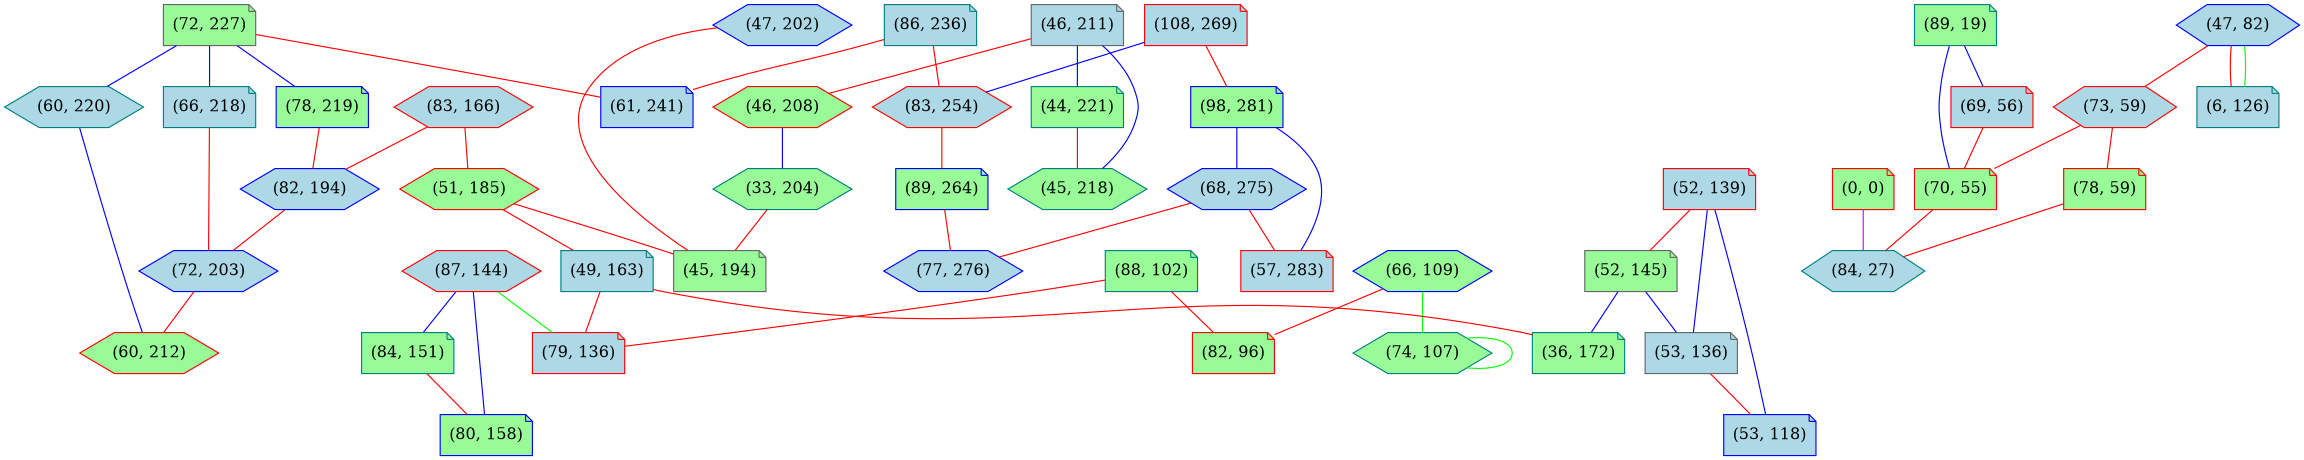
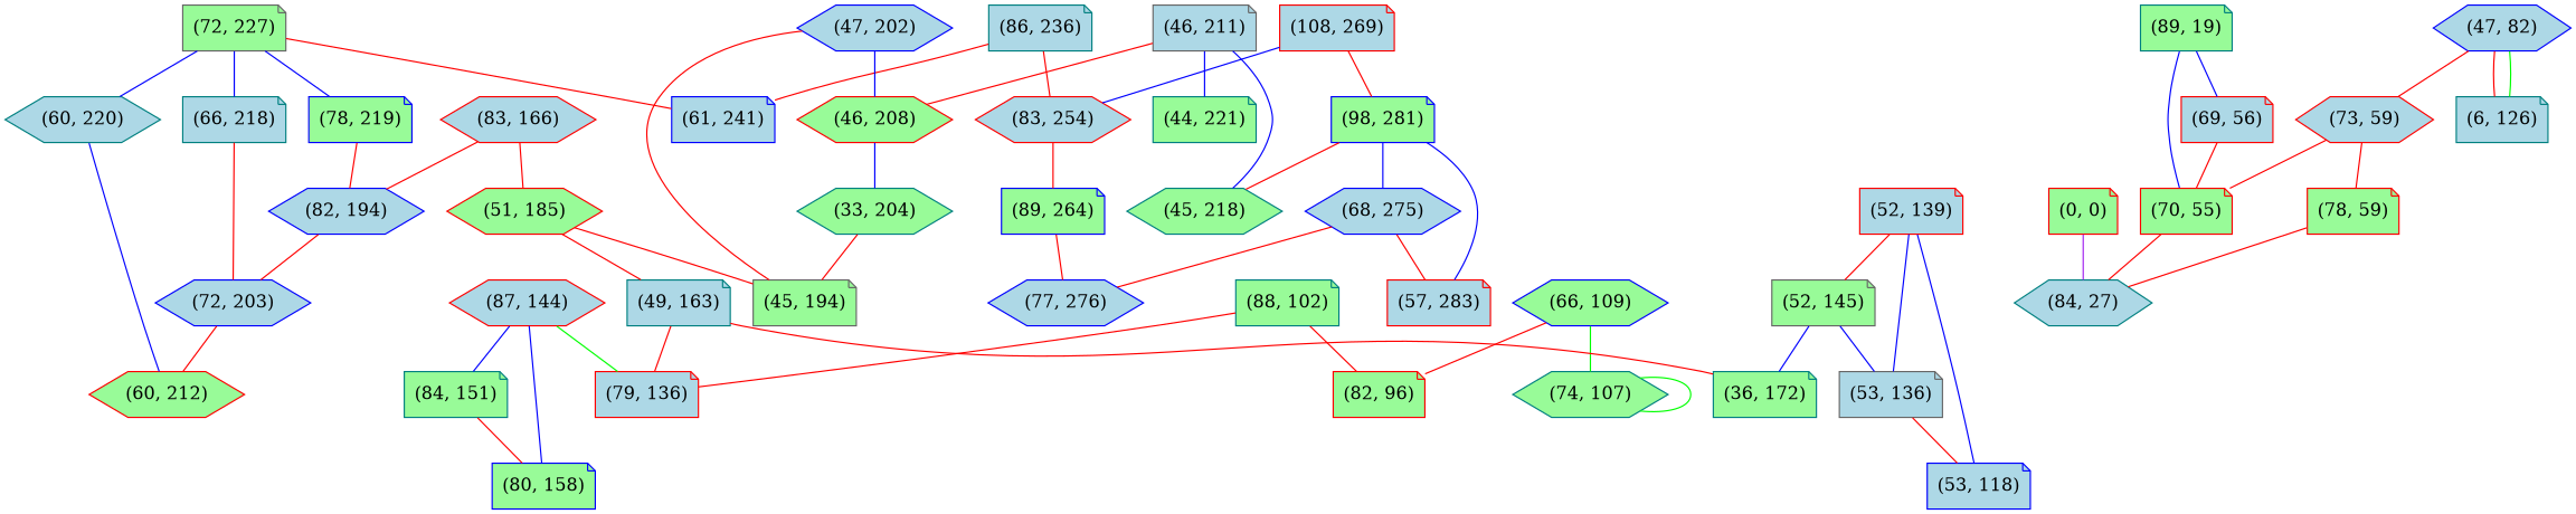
  graph {
    node [color=red fillcolor=lightblue shape=note style=filled]
    edge [color=red weight=1]
    "(72, 227)" [color=gray40 fillcolor=palegreen]
    "(66, 218)" [color=teal]
    "(78, 219)" [color=blue fillcolor=palegreen]
    "(61, 241)" [color=blue]
    "(60, 220)" [color=teal shape=hexagon]
    "(72, 203)" [color=blue shape=hexagon]
    "(82, 194)" [color=blue shape=hexagon]
    "(60, 212)" [fillcolor=palegreen shape=hexagon]
    "(87, 144)" [shape=hexagon]
    "(84, 151)" [color=teal fillcolor=palegreen]
    "(80, 158)" [color=blue fillcolor=palegreen]
    "(79, 136)"
    "(83, 254)" [shape=hexagon]
    "(108, 269)"
    "(98, 281)" [color=blue fillcolor=palegreen]
    "(89, 264)" [color=blue fillcolor=palegreen]
    "(68, 275)" [color=blue shape=hexagon]
    "(57, 283)"
    "(86, 236)" [color=teal]
    "(52, 145)" [color=gray40 fillcolor=palegreen]
    "(52, 139)"
    "(53, 136)" [color=gray40]
    "(53, 118)" [color=blue]
    "(36, 172)" [color=teal fillcolor=palegreen]
    "(66, 109)" [color=blue fillcolor=palegreen shape=hexagon]
    "(74, 107)" [color=teal fillcolor=palegreen shape=hexagon]
    "(82, 96)" [fillcolor=palegreen]
    "(0, 0)" [fillcolor=palegreen]
    "(84, 27)" [color=teal shape=hexagon]
    "(47, 82)" [color=blue shape=hexagon]
    "(73, 59)" [shape=hexagon]
    "(6, 126)" [color=teal]
    "(78, 59)" [fillcolor=palegreen]
    "(70, 55)" [fillcolor=palegreen]
    "(77, 276)" [color=blue shape=hexagon]
    "(83, 166)" [shape=hexagon]
    "(51, 185)" [fillcolor=palegreen shape=hexagon]
    "(45, 194)" [color=gray40 fillcolor=palegreen]
    "(49, 163)" [color=teal]
    "(46, 211)" [color=gray40]
    "(44, 221)" [color=teal fillcolor=palegreen]
    "(46, 208)" [fillcolor=palegreen shape=hexagon]
    "(45, 218)" [color=teal fillcolor=palegreen shape=hexagon]
    "(33, 204)" [color=teal fillcolor=palegreen shape=hexagon]
    "(88, 102)" [color=teal fillcolor=palegreen]
    "(47, 202)" [color=blue shape=hexagon]
    "(89, 19)" [color=teal fillcolor=palegreen]
    "(69, 56)"
    "(72, 227)" -- "(66, 218)" [color=blue weight=3]
    "(72, 227)" -- "(78, 219)" [color=blue weight=3]
    "(72, 227)" -- "(61, 241)"
    "(72, 227)" -- "(60, 220)" [color=blue weight=3]
    "(66, 218)" -- "(72, 203)"
    "(78, 219)" -- "(82, 194)"
    "(60, 220)" -- "(60, 212)" [color=blue]
    "(72, 203)" -- "(60, 212)"
    "(82, 194)" -- "(72, 203)"
    "(87, 144)" -- "(84, 151)" [color=blue weight=3]
    "(87, 144)" -- "(80, 158)" [color=blue weight=3]
    "(87, 144)" -- "(79, 136)" [color=green weight=2]
    "(84, 151)" -- "(80, 158)"
    "(83, 254)" -- "(89, 264)"
    "(108, 269)" -- "(83, 254)" [color=blue weight=3]
    "(108, 269)" -- "(98, 281)"
    "(98, 281)" -- "(68, 275)" [color=blue weight=3]
    "(98, 281)" -- "(57, 283)" [color=blue weight=3]
    "(89, 264)" -- "(77, 276)"
    "(68, 275)" -- "(57, 283)"
    "(68, 275)" -- "(77, 276)"
    "(86, 236)" -- "(61, 241)"
    "(86, 236)" -- "(83, 254)"
    "(52, 145)" -- "(53, 136)" [color=blue weight=3]
    "(52, 145)" -- "(36, 172)" [color=blue weight=3]
    "(52, 139)" -- "(52, 145)"
    "(52, 139)" -- "(53, 136)" [color=blue weight=3]
    "(52, 139)" -- "(53, 118)" [color=blue weight=3]
    "(53, 136)" -- "(53, 118)"
    "(66, 109)" -- "(74, 107)" [color=green weight=2]
    "(66, 109)" -- "(82, 96)"
    "(74, 107)" -- "(74, 107)" [color=green weight=2]
    "(0, 0)" -- "(84, 27)" [color=purple weight=4]
    "(47, 82)" -- "(73, 59)"
    "(47, 82)" -- "(6, 126)"
    "(47, 82)" -- "(6, 126)" [color=green weight=2]
    "(73, 59)" -- "(78, 59)"
    "(73, 59)" -- "(70, 55)"
    "(78, 59)" -- "(84, 27)"
    "(70, 55)" -- "(84, 27)"
    "(83, 166)" -- "(82, 194)"
    "(83, 166)" -- "(51, 185)"
    "(51, 185)" -- "(45, 194)"
    "(51, 185)" -- "(49, 163)"
    "(49, 163)" -- "(79, 136)"
    "(49, 163)" -- "(36, 172)"
    "(46, 211)" -- "(44, 221)" [color=blue weight=3]
    "(46, 211)" -- "(46, 208)"
    "(46, 211)" -- "(45, 218)" [color=blue weight=3]
-   "(44, 221)" -- "(45, 218)"
+   "(98, 281)" -- "(45, 218)"
    "(46, 208)" -- "(33, 204)" [color=blue weight=3]
    "(33, 204)" -- "(45, 194)"
    "(88, 102)" -- "(79, 136)"
    "(88, 102)" -- "(82, 96)"
    "(47, 202)" -- "(45, 194)"
+   "(47, 202)" -- "(46, 208)" [color=blue weight=3]
    "(89, 19)" -- "(70, 55)" [color=blue weight=3]
    "(89, 19)" -- "(69, 56)" [color=blue weight=3]
    "(69, 56)" -- "(70, 55)"
  }
